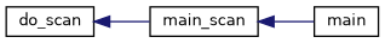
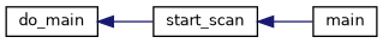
  digraph {
    rankdir=LR
    node [color=black fillcolor=white fontname=Helvetica fontsize=10 shape=record style=filled]
    edge [color=midnightblue dir=back fontname=Helvetica fontsize=10 labelfontname=Helvetica labelfontsize=10 style=solid]
-   n1 [height=0.2 label=do_scan width=0.4]
-   n2 [height=0.2 label=main_scan width=0.4]
+   n1 [height=0.2 label=do_main width=0.4]
+   n2 [height=0.2 label=start_scan width=0.4]
    n3 [height=0.2 label=main width=0.4]
    n1 -> n2
    n2 -> n3
  }
